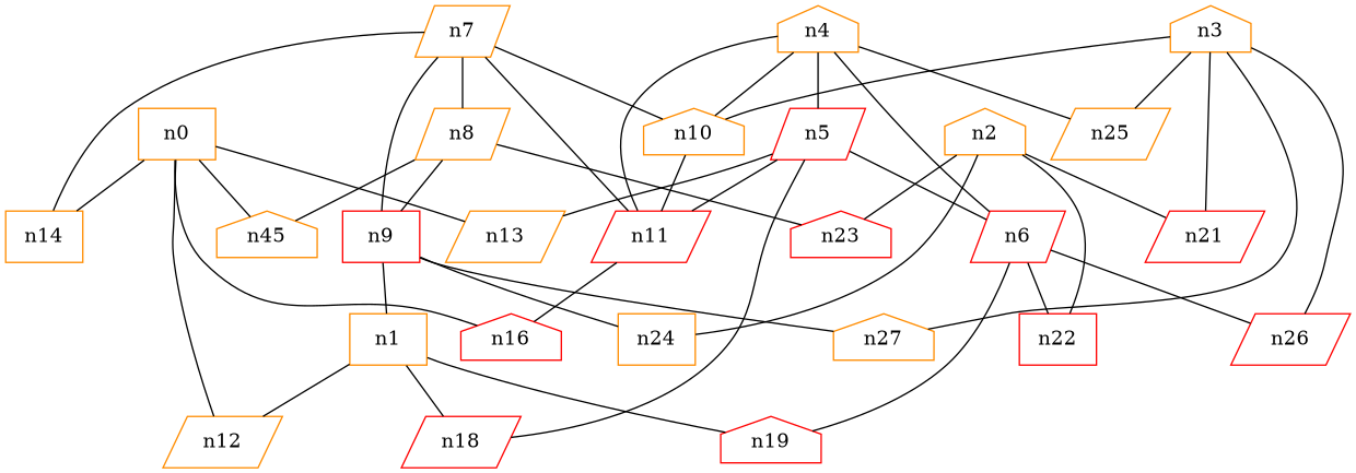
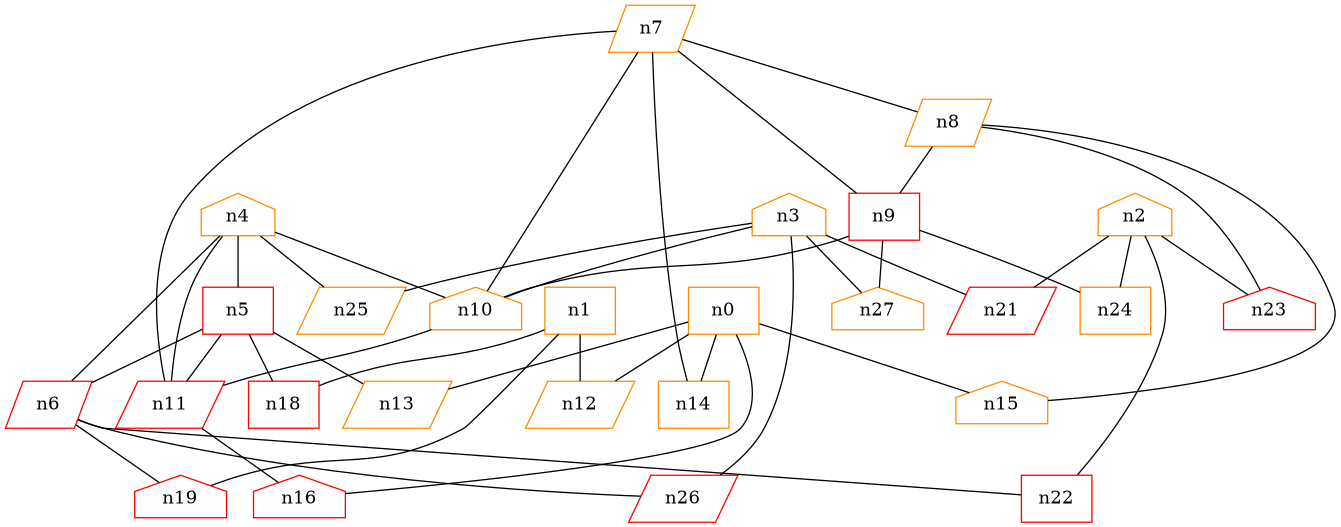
  strict graph {
    edge_default="{}"
    node_default="{}"
    node [color=darkorange shape=parallelogram]
    n0 [dim3pos="-0.01287307622622992,-0.09061688267182001,-0.9958026232558916" shape=box]
    n12 [dim3pos="0.18560939486649258,-0.4422336233460356,-0.8774842305816847"]
    n13 [dim3pos="0.1292953562105878,-0.3647525492348442,0.9220836668594992"]
    n14 [dim3pos="0.018872948831321863,0.01935216210826798,-0.9996345860483948" shape=box]
-   n15 [dim3pos="-0.32689050379164125,-0.41771273182699326,-0.8477373839819011" shape=house label=n45]
+   n15 [dim3pos="-0.32689050379164125,-0.41771273182699326,-0.8477373839819011" shape=house]
    n16 [color=red dim3pos="0.14739346447867288,0.4558420806108402,-0.8777717039033296" shape=house]
    n1 [dim3pos="-0.5311424639451121,0.29070544239462853,0.795850506537791" shape=box]
-   n18 [color=red dim3pos="-0.09630450061213641,0.07020322888794711,-0.9928730784020451"]
+   n18 [color=red dim3pos="-0.09630450061213641,0.07020322888794711,-0.9928730784020451" shape=box]
    n19 [color=red dim3pos="0.004800307610959944,-0.00017157976313370834,-0.9999884637370698" shape=house]
    n2 [dim3pos="0.13001058727942255,0.5487365750471759,-0.8258240844155339" shape=house]
    n21 [color=red dim3pos="-0.00013345885951951468,0.012515416207278552,-0.9999216702051673"]
    n22 [color=red dim3pos="0.015428870133592463,0.016334393913177838,0.999747536902137" shape=box]
    n23 [color=red dim3pos="-0.5662593679436845,0.6309402757020497,-0.5303439419028376" shape=house]
    n24 [dim3pos="-0.2497364622887241,0.36806025525142366,-0.8956357227733659" shape=box]
    n3 [dim3pos="0.1919136276267014,-0.5216999877964082,-0.8312630644172682" shape=house]
    n10 [dim3pos="-0.6726540304215262,0.17314338763853004,0.7194149864123838" shape=house]
    n25 [dim3pos="0.3840230761335115,-0.8038909721704298,-0.4541867257635745"]
    n26 [color=red dim3pos="0.3201767892417797,0.567638428828714,0.7584678224866853"]
    n27 [dim3pos="0.10477869563437686,-0.10803081210134584,-0.9886105242095505" shape=house]
    n11 [color=red dim3pos="0.5712091705094487,0.5857090141384584,-0.5750348113661142"]
    n4 [dim3pos="-0.28617753717058586,-0.9581263428712371,-0.009814698934085684" shape=house]
-   n5 [color=red dim3pos="-0.5686784241690073,0.5401654919790304,-0.6203435267331374"]
+   n5 [color=red dim3pos="-0.5686784241690073,0.5401654919790304,-0.6203435267331374" shape=box]
    n6 [color=red dim3pos="0.6106856811034934,0.19448105768773055,0.7676197737785445"]
    n7 [dim3pos="-0.22073374898926415,-0.05576407256913015,0.9737386611753943"]
    n8 [dim3pos="0.5866808008765215,0.10316448129279064,0.8032202236513176"]
    n9 [color=red dim3pos="-0.05777079459524203,0.017821342638887325,-0.9981707945228521" shape=box]
    n0 -- n12
    n0 -- n13
    n0 -- n14
    n0 -- n15
    n0 -- n16
    n1 -- n12
    n1 -- n18
    n1 -- n19
    n2 -- n21
    n2 -- n22
    n2 -- n23
    n2 -- n24
    n3 -- n21
    n3 -- n10
    n3 -- n25
    n3 -- n26
    n3 -- n27
    n10 -- n11
    n11 -- n16
    n4 -- n10
    n4 -- n25
    n4 -- n11
    n4 -- n5
    n4 -- n6
    n5 -- n13
    n5 -- n18
    n5 -- n11
    n5 -- n6
    n6 -- n19
    n6 -- n22
    n6 -- n26
    n7 -- n14
    n7 -- n10
    n7 -- n11
    n7 -- n8
    n7 -- n9
    n8 -- n15
    n8 -- n23
    n8 -- n9
    n9 -- n24
-   n9 -- n1
+   n9 -- n10
    n9 -- n27
  }
